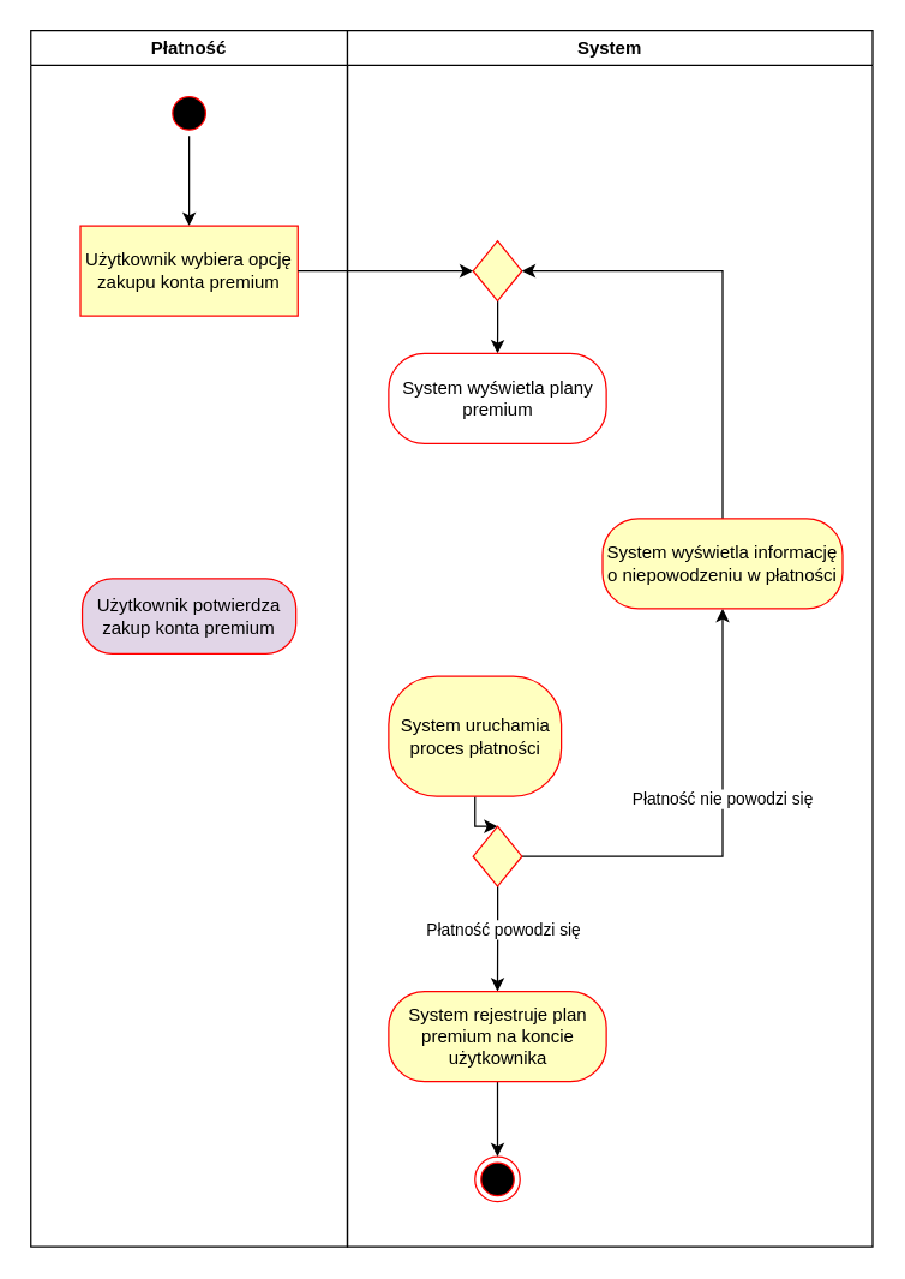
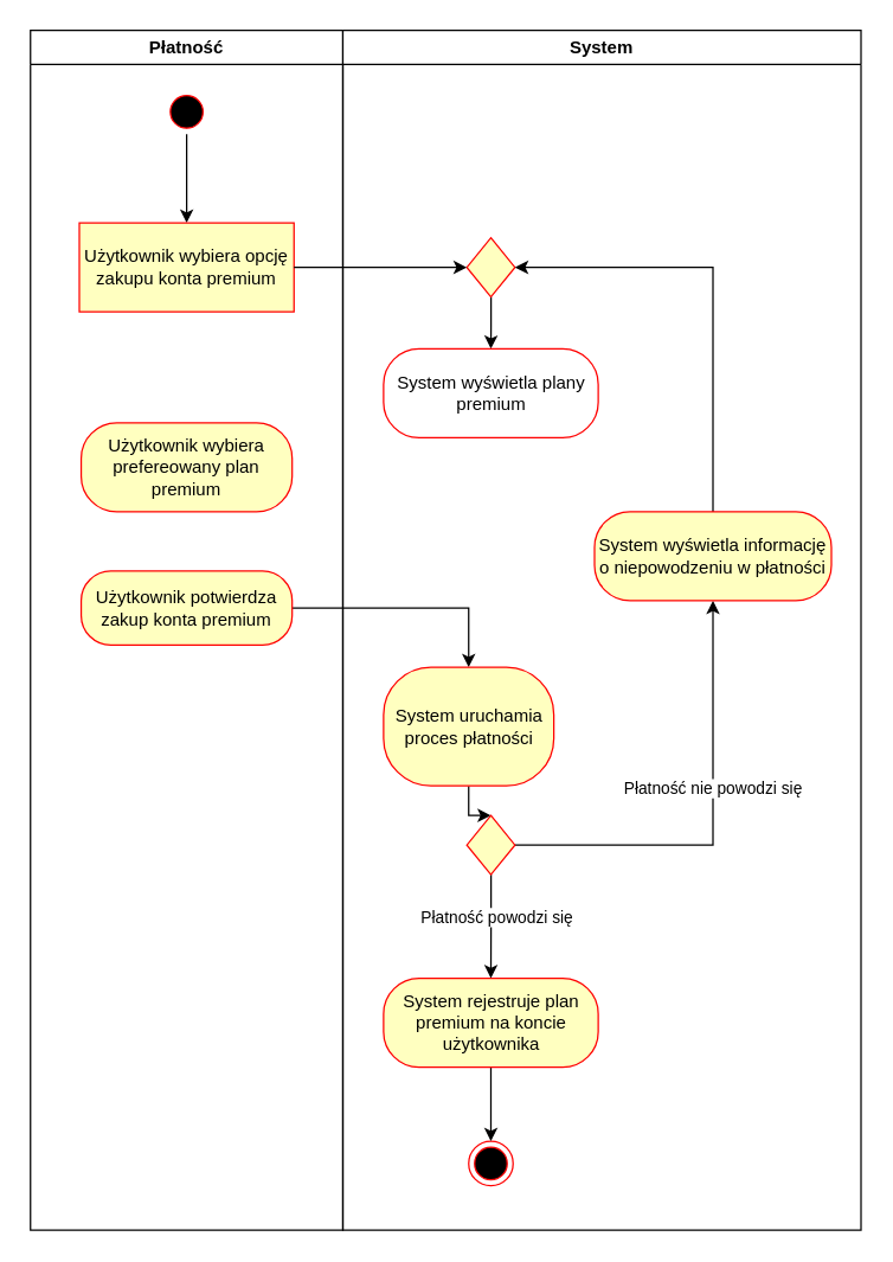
  <mxCell id="0" />
  <mxCell id="1" parent="0" />
  <mxCell id="2" value="Płatność" style="swimlane;whiteSpace=wrap;html=1;" vertex="1" parent="1"><mxGeometry x="20" y="20" width="211" height="810" as="geometry" /></mxCell>
  <mxCell id="3" style="edgeStyle=orthogonalEdgeStyle;rounded=0;orthogonalLoop=1;jettySize=auto;html=1;entryX=0.5;entryY=0;entryDx=0;entryDy=0;" edge="1" parent="2" source="4" target="5"><mxGeometry relative="1" as="geometry" /></mxCell>
  <mxCell id="4" value="" style="ellipse;html=1;shape=startState;fillColor=#000000;strokeColor=#ff0000;" vertex="1" parent="2"><mxGeometry x="90.5" y="40" width="30" height="30" as="geometry" /></mxCell>
  <mxCell id="5" value="Użytkownik wybiera opcję zakupu konta premium" style="whiteSpace=wrap;html=1;arcSize=40;fontColor=#000000;fillColor=#ffffc0;strokeColor=#ff0000;rounded=0;" vertex="1" parent="2"><mxGeometry x="33" y="130" width="145" height="60" as="geometry" /></mxCell>
  <mxCell id="6" value="System" style="swimlane;whiteSpace=wrap;html=1;" vertex="1" parent="1"><mxGeometry x="231" y="20" width="350" height="810" as="geometry" /></mxCell>
  <mxCell id="7" style="edgeStyle=orthogonalEdgeStyle;rounded=0;orthogonalLoop=1;jettySize=auto;html=1;entryX=0.5;entryY=0;entryDx=0;entryDy=0;" edge="1" parent="6" source="8" target="13"><mxGeometry relative="1" as="geometry" /></mxCell>
  <mxCell id="8" value="" style="rhombus;whiteSpace=wrap;html=1;fontColor=#000000;fillColor=#ffffc0;strokeColor=#ff0000;" vertex="1" parent="6"><mxGeometry x="83.75" y="140" width="32.5" height="40" as="geometry" /></mxCell>
- <mxCell id="11" value="Użytkownik potwierdza zakup konta premium" style="rounded=1;whiteSpace=wrap;html=1;arcSize=40;fontColor=#000000;fillColor=#e1d5e7;strokeColor=#ff0000;" vertex="1" parent="6"><mxGeometry x="-176.75" y="365" width="142.5" height="50" as="geometry" /></mxCell>
+ <mxCell id="9" value="Użytkownik wybiera prefereowany plan premium" style="rounded=1;whiteSpace=wrap;html=1;arcSize=40;fontColor=#000000;fillColor=#ffffc0;strokeColor=#ff0000;" vertex="1" parent="6"><mxGeometry x="-176.75" y="265" width="142.5" height="60" as="geometry" /></mxCell>
+ <mxCell id="10" style="edgeStyle=orthogonalEdgeStyle;rounded=0;orthogonalLoop=1;jettySize=auto;html=1;entryX=0.5;entryY=0;entryDx=0;entryDy=0;" edge="1" parent="6" source="11" target="15"><mxGeometry relative="1" as="geometry" /></mxCell>
+ <mxCell id="11" value="Użytkownik potwierdza zakup konta premium" style="rounded=1;whiteSpace=wrap;html=1;arcSize=40;fontColor=#000000;fillColor=#ffffc0;strokeColor=#ff0000;" vertex="1" parent="6"><mxGeometry x="-176.75" y="365" width="142.5" height="50" as="geometry" /></mxCell>
  <mxCell id="12" value="" style="ellipse;html=1;shape=endState;fillColor=#000000;strokeColor=#ff0000;" vertex="1" parent="6"><mxGeometry x="85" y="750" width="30" height="30" as="geometry" /></mxCell>
  <mxCell id="13" value="System wyświetla plany premium" style="rounded=1;whiteSpace=wrap;html=1;arcSize=40;fontColor=#000000;fillColor=#ffffff;strokeColor=#ff0000;" vertex="1" parent="6"><mxGeometry x="27.5" y="215" width="145" height="60" as="geometry" /></mxCell>
  <mxCell id="14" style="edgeStyle=orthogonalEdgeStyle;rounded=0;orthogonalLoop=1;jettySize=auto;html=1;entryX=0.5;entryY=0;entryDx=0;entryDy=0;" edge="1" parent="6" source="15" target="20"><mxGeometry relative="1" as="geometry" /></mxCell>
  <mxCell id="15" value="System uruchamia proces płatności" style="rounded=1;whiteSpace=wrap;html=1;arcSize=40;fontColor=#000000;fillColor=#ffffc0;strokeColor=#ff0000;" vertex="1" parent="6"><mxGeometry x="27.5" y="430" width="115" height="80" as="geometry" /></mxCell>
  <mxCell id="16" style="edgeStyle=orthogonalEdgeStyle;rounded=0;orthogonalLoop=1;jettySize=auto;html=1;entryX=0.5;entryY=1;entryDx=0;entryDy=0;" edge="1" parent="6" source="20" target="22"><mxGeometry relative="1" as="geometry" /></mxCell>
  <mxCell id="17" value="Płatność nie powodzi się" style="edgeLabel;html=1;align=center;verticalAlign=middle;resizable=0;points=[];" vertex="1" connectable="0" parent="16"><mxGeometry x="0.153" y="1" relative="1" as="geometry"><mxPoint as="offset" /></mxGeometry></mxCell>
  <mxCell id="18" style="edgeStyle=orthogonalEdgeStyle;rounded=0;orthogonalLoop=1;jettySize=auto;html=1;entryX=0.5;entryY=0;entryDx=0;entryDy=0;" edge="1" parent="6" source="20" target="24"><mxGeometry relative="1" as="geometry" /></mxCell>
  <mxCell id="19" value="Płatność powodzi się" style="edgeLabel;html=1;align=center;verticalAlign=middle;resizable=0;points=[];" vertex="1" connectable="0" parent="18"><mxGeometry x="-0.168" y="3" relative="1" as="geometry"><mxPoint as="offset" /></mxGeometry></mxCell>
  <mxCell id="20" value="" style="rhombus;whiteSpace=wrap;html=1;fontColor=#000000;fillColor=#ffffc0;strokeColor=#ff0000;" vertex="1" parent="6"><mxGeometry x="83.75" y="530" width="32.5" height="40" as="geometry" /></mxCell>
  <mxCell id="21" style="edgeStyle=orthogonalEdgeStyle;rounded=0;orthogonalLoop=1;jettySize=auto;html=1;entryX=1;entryY=0.5;entryDx=0;entryDy=0;" edge="1" parent="6" source="22" target="8"><mxGeometry relative="1" as="geometry"><Array as="points"><mxPoint x="250" y="160" /></Array></mxGeometry></mxCell>
  <mxCell id="22" value="System wyświetla informację o niepowodzeniu w płatności" style="rounded=1;whiteSpace=wrap;html=1;arcSize=40;fontColor=#000000;fillColor=#ffffc0;strokeColor=#ff0000;" vertex="1" parent="6"><mxGeometry x="170" y="325" width="160" height="60" as="geometry" /></mxCell>
  <mxCell id="23" style="edgeStyle=orthogonalEdgeStyle;rounded=0;orthogonalLoop=1;jettySize=auto;html=1;entryX=0.5;entryY=0;entryDx=0;entryDy=0;" edge="1" parent="6" source="24" target="12"><mxGeometry relative="1" as="geometry" /></mxCell>
  <mxCell id="24" value="System rejestruje plan premium na koncie użytkownika" style="rounded=1;whiteSpace=wrap;html=1;arcSize=40;fontColor=#000000;fillColor=#ffffc0;strokeColor=#ff0000;" vertex="1" parent="6"><mxGeometry x="27.5" y="640" width="145" height="60" as="geometry" /></mxCell>
  <mxCell id="25" style="edgeStyle=orthogonalEdgeStyle;rounded=0;orthogonalLoop=1;jettySize=auto;html=1;entryX=0;entryY=0.5;entryDx=0;entryDy=0;" edge="1" parent="1" source="5" target="8"><mxGeometry relative="1" as="geometry" /></mxCell>
